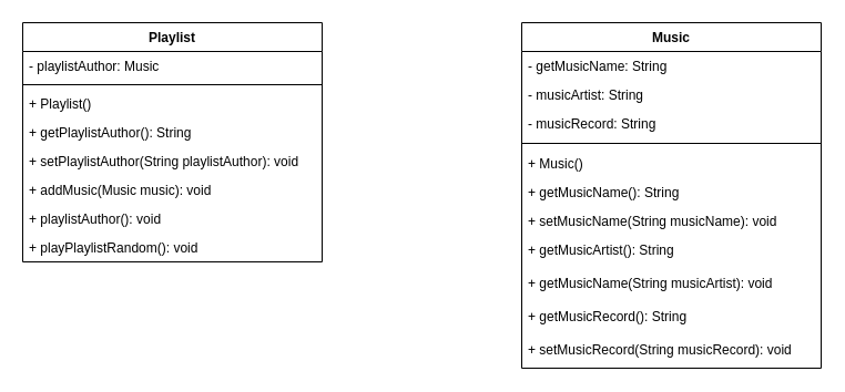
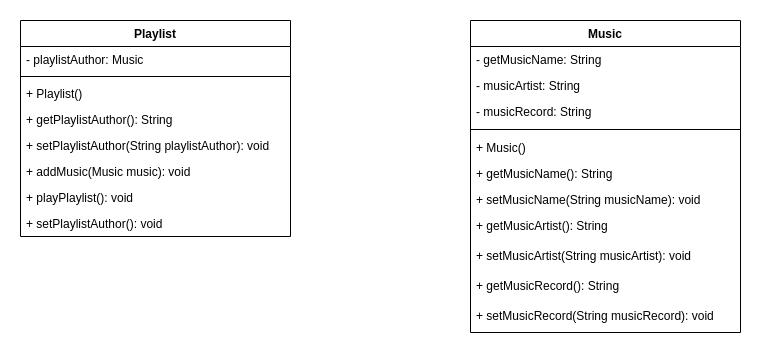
  <mxCell id="0" />
  <mxCell id="1" parent="0" />
  <mxCell id="2" value="Music" style="swimlane;fontStyle=1;align=center;verticalAlign=top;childLayout=stackLayout;horizontal=1;startSize=26;horizontalStack=0;resizeParent=1;resizeParentMax=0;resizeLast=0;collapsible=1;marginBottom=0;whiteSpace=wrap;html=1;" parent="1" vertex="1"><mxGeometry x="470" y="20" width="270" height="312" as="geometry" /></mxCell>
  <mxCell id="3" value="&lt;div&gt;- getMusicName: String&lt;/div&gt;" style="text;strokeColor=none;fillColor=none;align=left;verticalAlign=top;spacingLeft=4;spacingRight=4;overflow=hidden;rotatable=0;points=[[0,0.5],[1,0.5]];portConstraint=eastwest;whiteSpace=wrap;html=1;" parent="2" vertex="1"><mxGeometry y="26" width="270" height="26" as="geometry" /></mxCell>
  <mxCell id="4" value="- musicArtist: String" style="text;strokeColor=none;fillColor=none;align=left;verticalAlign=top;spacingLeft=4;spacingRight=4;overflow=hidden;rotatable=0;points=[[0,0.5],[1,0.5]];portConstraint=eastwest;whiteSpace=wrap;html=1;" parent="2" vertex="1"><mxGeometry y="52" width="270" height="26" as="geometry" /></mxCell>
  <mxCell id="5" value="- musicRecord: String" style="text;strokeColor=none;fillColor=none;align=left;verticalAlign=top;spacingLeft=4;spacingRight=4;overflow=hidden;rotatable=0;points=[[0,0.5],[1,0.5]];portConstraint=eastwest;whiteSpace=wrap;html=1;" parent="2" vertex="1"><mxGeometry y="78" width="270" height="26" as="geometry" /></mxCell>
  <mxCell id="6" value="" style="line;strokeWidth=1;fillColor=none;align=left;verticalAlign=middle;spacingTop=-1;spacingLeft=3;spacingRight=3;rotatable=0;labelPosition=right;points=[];portConstraint=eastwest;strokeColor=inherit;" parent="2" vertex="1"><mxGeometry y="104" width="270" height="10" as="geometry" /></mxCell>
  <mxCell id="7" value="+ Music()" style="text;strokeColor=none;fillColor=none;align=left;verticalAlign=top;spacingLeft=4;spacingRight=4;overflow=hidden;rotatable=0;points=[[0,0.5],[1,0.5]];portConstraint=eastwest;whiteSpace=wrap;html=1;" parent="2" vertex="1"><mxGeometry y="114" width="270" height="26" as="geometry" /></mxCell>
  <mxCell id="8" value="+ getMusicName(): String" style="text;strokeColor=none;fillColor=none;align=left;verticalAlign=top;spacingLeft=4;spacingRight=4;overflow=hidden;rotatable=0;points=[[0,0.5],[1,0.5]];portConstraint=eastwest;whiteSpace=wrap;html=1;" parent="2" vertex="1"><mxGeometry y="140" width="270" height="26" as="geometry" /></mxCell>
  <mxCell id="9" value="+ setMusicName(String musicName): void" style="text;strokeColor=none;fillColor=none;align=left;verticalAlign=top;spacingLeft=4;spacingRight=4;overflow=hidden;rotatable=0;points=[[0,0.5],[1,0.5]];portConstraint=eastwest;whiteSpace=wrap;html=1;" parent="2" vertex="1"><mxGeometry y="166" width="270" height="26" as="geometry" /></mxCell>
  <mxCell id="10" value="+ getMusicArtist(): String" style="text;strokeColor=none;fillColor=none;align=left;verticalAlign=top;spacingLeft=4;spacingRight=4;overflow=hidden;rotatable=0;points=[[0,0.5],[1,0.5]];portConstraint=eastwest;whiteSpace=wrap;html=1;" parent="2" vertex="1"><mxGeometry y="192" width="270" height="30" as="geometry" /></mxCell>
- <mxCell id="11" value="+ getMusicName(String musicArtist): void" style="text;strokeColor=none;fillColor=none;align=left;verticalAlign=top;spacingLeft=4;spacingRight=4;overflow=hidden;rotatable=0;points=[[0,0.5],[1,0.5]];portConstraint=eastwest;whiteSpace=wrap;html=1;" parent="2" vertex="1"><mxGeometry y="222" width="270" height="30" as="geometry" /></mxCell>
+ <mxCell id="11" value="+ setMusicArtist(String musicArtist): void" style="text;strokeColor=none;fillColor=none;align=left;verticalAlign=top;spacingLeft=4;spacingRight=4;overflow=hidden;rotatable=0;points=[[0,0.5],[1,0.5]];portConstraint=eastwest;whiteSpace=wrap;html=1;" parent="2" vertex="1"><mxGeometry y="222" width="270" height="30" as="geometry" /></mxCell>
  <mxCell id="12" value="+ getMusicRecord(): String" style="text;strokeColor=none;fillColor=none;align=left;verticalAlign=top;spacingLeft=4;spacingRight=4;overflow=hidden;rotatable=0;points=[[0,0.5],[1,0.5]];portConstraint=eastwest;whiteSpace=wrap;html=1;" parent="2" vertex="1"><mxGeometry y="252" width="270" height="30" as="geometry" /></mxCell>
  <mxCell id="13" value="+ setMusicRecord(String musicRecord): void" style="text;strokeColor=none;fillColor=none;align=left;verticalAlign=top;spacingLeft=4;spacingRight=4;overflow=hidden;rotatable=0;points=[[0,0.5],[1,0.5]];portConstraint=eastwest;whiteSpace=wrap;html=1;" parent="2" vertex="1"><mxGeometry y="282" width="270" height="30" as="geometry" /></mxCell>
  <mxCell id="14" value="Playlist" style="swimlane;fontStyle=1;align=center;verticalAlign=top;childLayout=stackLayout;horizontal=1;startSize=26;horizontalStack=0;resizeParent=1;resizeParentMax=0;resizeLast=0;collapsible=1;marginBottom=0;whiteSpace=wrap;html=1;" parent="1" vertex="1"><mxGeometry x="20" y="20" width="270" height="216" as="geometry" /></mxCell>
  <mxCell id="15" value="- playlistAuthor: Music" style="text;strokeColor=none;fillColor=none;align=left;verticalAlign=top;spacingLeft=4;spacingRight=4;overflow=hidden;rotatable=0;points=[[0,0.5],[1,0.5]];portConstraint=eastwest;whiteSpace=wrap;html=1;" parent="14" vertex="1"><mxGeometry y="26" width="270" height="26" as="geometry" /></mxCell>
  <mxCell id="16" value="" style="line;strokeWidth=1;fillColor=none;align=left;verticalAlign=middle;spacingTop=-1;spacingLeft=3;spacingRight=3;rotatable=0;labelPosition=right;points=[];portConstraint=eastwest;strokeColor=inherit;" parent="14" vertex="1"><mxGeometry y="52" width="270" height="8" as="geometry" /></mxCell>
  <mxCell id="17" value="+ Playlist()" style="text;strokeColor=none;fillColor=none;align=left;verticalAlign=top;spacingLeft=4;spacingRight=4;overflow=hidden;rotatable=0;points=[[0,0.5],[1,0.5]];portConstraint=eastwest;whiteSpace=wrap;html=1;" parent="14" vertex="1"><mxGeometry y="60" width="270" height="26" as="geometry" /></mxCell>
  <mxCell id="18" value="+ getPlaylistAuthor(): String" style="text;strokeColor=none;fillColor=none;align=left;verticalAlign=top;spacingLeft=4;spacingRight=4;overflow=hidden;rotatable=0;points=[[0,0.5],[1,0.5]];portConstraint=eastwest;whiteSpace=wrap;html=1;" parent="14" vertex="1"><mxGeometry y="86" width="270" height="26" as="geometry" /></mxCell>
  <mxCell id="19" value="+ setPlaylistAuthor(String playlistAuthor): void" style="text;strokeColor=none;fillColor=none;align=left;verticalAlign=top;spacingLeft=4;spacingRight=4;overflow=hidden;rotatable=0;points=[[0,0.5],[1,0.5]];portConstraint=eastwest;whiteSpace=wrap;html=1;" parent="14" vertex="1"><mxGeometry y="112" width="270" height="26" as="geometry" /></mxCell>
  <mxCell id="20" value="+ addMusic(Music music): void" style="text;strokeColor=none;fillColor=none;align=left;verticalAlign=top;spacingLeft=4;spacingRight=4;overflow=hidden;rotatable=0;points=[[0,0.5],[1,0.5]];portConstraint=eastwest;whiteSpace=wrap;html=1;" parent="14" vertex="1"><mxGeometry y="138" width="270" height="26" as="geometry" /></mxCell>
- <mxCell id="21" value="+ playlistAuthor(): void" style="text;strokeColor=none;fillColor=none;align=left;verticalAlign=top;spacingLeft=4;spacingRight=4;overflow=hidden;rotatable=0;points=[[0,0.5],[1,0.5]];portConstraint=eastwest;whiteSpace=wrap;html=1;" parent="14" vertex="1"><mxGeometry y="164" width="270" height="26" as="geometry" /></mxCell>
- <mxCell id="22" value="+ playPlaylistRandom(): void" style="text;strokeColor=none;fillColor=none;align=left;verticalAlign=top;spacingLeft=4;spacingRight=4;overflow=hidden;rotatable=0;points=[[0,0.5],[1,0.5]];portConstraint=eastwest;whiteSpace=wrap;html=1;" parent="14" vertex="1"><mxGeometry y="190" width="270" height="26" as="geometry" /></mxCell>
+ <mxCell id="21" value="+ playPlaylist(): void" style="text;strokeColor=none;fillColor=none;align=left;verticalAlign=top;spacingLeft=4;spacingRight=4;overflow=hidden;rotatable=0;points=[[0,0.5],[1,0.5]];portConstraint=eastwest;whiteSpace=wrap;html=1;" parent="14" vertex="1"><mxGeometry y="164" width="270" height="26" as="geometry" /></mxCell>
+ <mxCell id="22" value="+ setPlaylistAuthor(): void" style="text;strokeColor=none;fillColor=none;align=left;verticalAlign=top;spacingLeft=4;spacingRight=4;overflow=hidden;rotatable=0;points=[[0,0.5],[1,0.5]];portConstraint=eastwest;whiteSpace=wrap;html=1;" parent="14" vertex="1"><mxGeometry y="190" width="270" height="26" as="geometry" /></mxCell>
